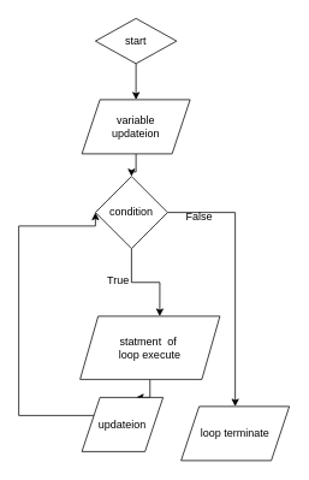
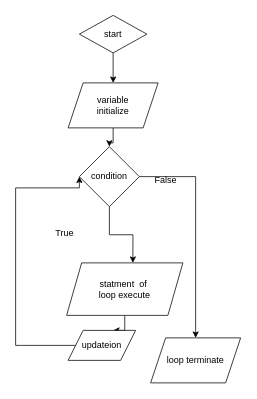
  <mxCell id="0" />
  <mxCell id="1" parent="0" />
  <mxCell id="2" style="edgeStyle=orthogonalEdgeStyle;rounded=0;orthogonalLoop=1;jettySize=auto;html=1;entryX=0.5;entryY=0;entryDx=0;entryDy=0;" edge="1" parent="1" source="3" target="5"><mxGeometry relative="1" as="geometry" /></mxCell>
  <mxCell id="3" value="start" style="rhombus;whiteSpace=wrap;html=1;" vertex="1" parent="1"><mxGeometry x="105" y="20" width="90" height="50" as="geometry" /></mxCell>
  <mxCell id="4" style="edgeStyle=orthogonalEdgeStyle;rounded=0;orthogonalLoop=1;jettySize=auto;html=1;" edge="1" parent="1" source="5" target="8"><mxGeometry relative="1" as="geometry" /></mxCell>
- <mxCell id="5" value="variable&lt;br&gt;updateion" style="shape=parallelogram;perimeter=parallelogramPerimeter;whiteSpace=wrap;html=1;fixedSize=1;" vertex="1" parent="1"><mxGeometry x="90" y="110" width="120" height="60" as="geometry" /></mxCell>
+ <mxCell id="5" value="variable&lt;br&gt;initialize" style="shape=parallelogram;perimeter=parallelogramPerimeter;whiteSpace=wrap;html=1;fixedSize=1;" vertex="1" parent="1"><mxGeometry x="90" y="110" width="120" height="60" as="geometry" /></mxCell>
  <mxCell id="6" style="edgeStyle=orthogonalEdgeStyle;rounded=0;orthogonalLoop=1;jettySize=auto;html=1;entryX=0.57;entryY=0;entryDx=0;entryDy=0;entryPerimeter=0;" edge="1" parent="1" source="8" target="10"><mxGeometry relative="1" as="geometry" /></mxCell>
  <mxCell id="7" style="edgeStyle=orthogonalEdgeStyle;rounded=0;orthogonalLoop=1;jettySize=auto;html=1;" edge="1" parent="1" source="8" target="13"><mxGeometry relative="1" as="geometry"><mxPoint x="260" y="480" as="targetPoint" /></mxGeometry></mxCell>
  <mxCell id="8" value="condition" style="rhombus;whiteSpace=wrap;html=1;" vertex="1" parent="1"><mxGeometry x="105" y="195" width="80" height="80" as="geometry" /></mxCell>
  <mxCell id="9" style="edgeStyle=orthogonalEdgeStyle;rounded=0;orthogonalLoop=1;jettySize=auto;html=1;entryX=0.667;entryY=0;entryDx=0;entryDy=0;entryPerimeter=0;" edge="1" parent="1" source="10" target="12"><mxGeometry relative="1" as="geometry" /></mxCell>
  <mxCell id="10" value="statment&amp;nbsp; of&amp;nbsp;&lt;br&gt;loop execute" style="shape=parallelogram;perimeter=parallelogramPerimeter;whiteSpace=wrap;html=1;fixedSize=1;" vertex="1" parent="1"><mxGeometry x="88" y="350" width="155" height="70" as="geometry" /></mxCell>
  <mxCell id="11" style="edgeStyle=orthogonalEdgeStyle;rounded=0;orthogonalLoop=1;jettySize=auto;html=1;entryX=0;entryY=0.5;entryDx=0;entryDy=0;" edge="1" parent="1" source="12" target="8"><mxGeometry relative="1" as="geometry"><Array as="points"><mxPoint x="20" y="460" /><mxPoint x="20" y="250" /></Array></mxGeometry></mxCell>
- <mxCell id="12" value="updateion" style="shape=parallelogram;perimeter=parallelogramPerimeter;whiteSpace=wrap;html=1;fixedSize=1;" vertex="1" parent="1"><mxGeometry x="90" y="440" width="90" height="60" as="geometry" /></mxCell>
+ <mxCell id="12" value="updateion" style="shape=parallelogram;perimeter=parallelogramPerimeter;whiteSpace=wrap;html=1;fixedSize=1;" vertex="1" parent="1"><mxGeometry x="90" y="440" width="90" height="40" as="geometry" /></mxCell>
  <mxCell id="13" value="loop terminate" style="shape=parallelogram;perimeter=parallelogramPerimeter;whiteSpace=wrap;html=1;fixedSize=1;" vertex="1" parent="1"><mxGeometry x="200" y="450" width="120" height="60" as="geometry" /></mxCell>
  <mxCell id="14" value="False" style="text;html=1;align=center;verticalAlign=middle;resizable=0;points=[];autosize=1;strokeColor=none;fillColor=none;" vertex="1" parent="1"><mxGeometry x="195" y="225" width="50" height="30" as="geometry" /></mxCell>
- <mxCell id="15" value="True" style="text;html=1;align=center;verticalAlign=middle;resizable=0;points=[];autosize=1;strokeColor=none;fillColor=none;" vertex="1" parent="1"><mxGeometry x="105" y="295" width="50" height="30" as="geometry" /></mxCell>
+ <mxCell id="15" value="True" style="text;html=1;align=center;verticalAlign=middle;resizable=0;points=[];autosize=1;strokeColor=none;fillColor=none;" vertex="1" parent="1"><mxGeometry x="60" y="295" width="50" height="30" as="geometry" /></mxCell>
